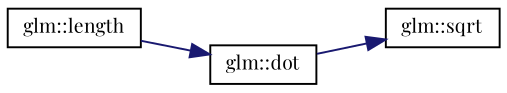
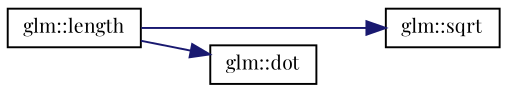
  digraph {
    fontname="Playfair Display"
    rankdir=LR
    node [color=black fillcolor=white fontname="Playfair Display" fontsize=10 shape=record style=filled]
    edge [color=midnightblue fontname="Playfair Display" fontsize=10 labelfontname=Helvetica labelfontsize=10 style=solid]
    n1 [height=0.2 label="glm::length" width=0.4]
    n2 [height=0.2 label="glm::sqrt" width=0.4]
    n3 [height=0.2 label="glm::dot" width=0.4]
-   n3 -> n2
+   n1 -> n2
    n1 -> n3
  }
